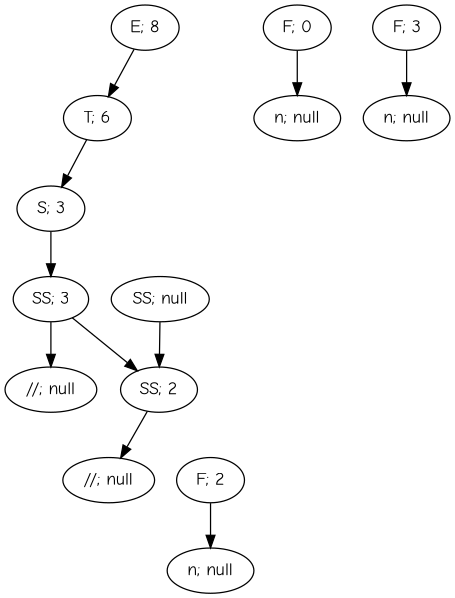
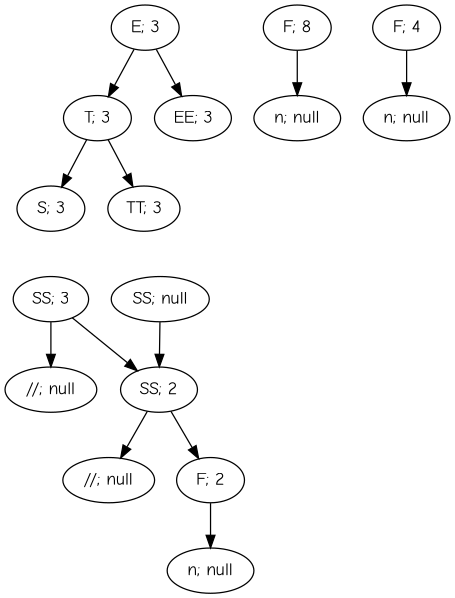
  digraph {
    fontname="Comic Neue"
    node [fontname="Comic Neue"]
    edge [fontname="Comic Neue"]
-   n1 [label="E; 8"]
-   n2 [label="T; 6"]
+   n1 [label="E; 3"]
+   n2 [label="T; 3"]
+   n3 [label="EE; 3"]
    n4 [label="S; 3"]
+   n5 [label="TT; 3"]
    n6 [label="SS; 3"]
-   n7 [label="F; 0"]
+   n7 [label="F; 8"]
    n8 [label="n; null"]
    n9 [label="//; null"]
    n10 [label="SS; 2"]
-   n11 [label="F; 3"]
+   n11 [label="F; 4"]
    n12 [label="n; null"]
    n13 [label="//; null"]
    n14 [label="F; 2"]
    n15 [label="n; null"]
    n16 [label="SS; null"]
    n1 -> n2
+   n1 -> n3
    n2 -> n4
-   n4 -> n6
+   n2 -> n5
    n6 -> n9
    n6 -> n10
    n7 -> n8
    n10 -> n13
+   n10 -> n14
    n11 -> n12
    n14 -> n15
    n16 -> n10
  }
